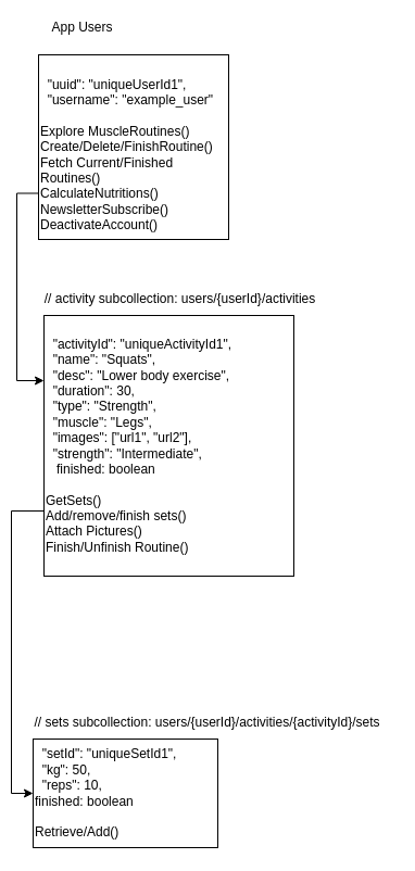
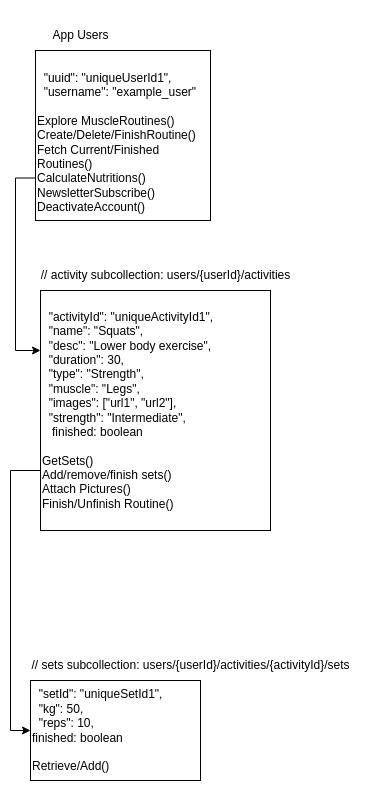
  <mxCell id="0" />
  <mxCell id="1" parent="0" />
  <mxCell id="2" style="edgeStyle=orthogonalEdgeStyle;rounded=0;orthogonalLoop=1;jettySize=auto;html=1;entryX=0;entryY=0.25;entryDx=0;entryDy=0;exitX=0;exitY=0.75;exitDx=0;exitDy=0;" edge="1" parent="1" source="3" target="6"><mxGeometry relative="1" as="geometry" /></mxCell>
  <mxCell id="3" value="&lt;div&gt;&lt;br&gt;&lt;/div&gt;&lt;div&gt;&amp;nbsp; &quot;uuid&quot;: &quot;uniqueUserId1&quot;,&lt;/div&gt;&lt;div&gt;&amp;nbsp; &quot;username&quot;: &quot;example_user&quot;&lt;br&gt;&lt;br&gt;Explore MuscleRoutines()&lt;/div&gt;&lt;div&gt;Create/Delete/FinishRoutine()&lt;br&gt;Fetch Current/Finished Routines()&lt;br&gt;CalculateNutritions()&lt;br&gt;NewsletterSubscribe()&lt;br&gt;DeactivateAccount()&lt;br&gt;&lt;/div&gt;" style="rounded=0;whiteSpace=wrap;html=1;align=left;" vertex="1" parent="1"><mxGeometry x="35" y="50" width="175" height="170" as="geometry" /></mxCell>
- <mxCell id="4" value="App Users" style="text;html=1;align=center;verticalAlign=middle;resizable=0;points=[];autosize=1;strokeColor=none;fillColor=none;" vertex="1" parent="1"><mxGeometry x="35" y="10" width="80" height="30" as="geometry" /></mxCell>
+ <mxCell id="4" value="App Users" style="text;html=1;align=center;verticalAlign=middle;resizable=0;points=[];autosize=1;strokeColor=none;fillColor=none;" vertex="1" parent="1"><mxGeometry x="40" y="20" width="80" height="30" as="geometry" /></mxCell>
  <mxCell id="5" style="edgeStyle=orthogonalEdgeStyle;rounded=0;orthogonalLoop=1;jettySize=auto;html=1;entryX=0;entryY=0.5;entryDx=0;entryDy=0;exitX=0;exitY=0.75;exitDx=0;exitDy=0;" edge="1" parent="1" source="6" target="8"><mxGeometry relative="1" as="geometry" /></mxCell>
  <mxCell id="6" value="&lt;div&gt;&amp;nbsp; &quot;activityId&quot;: &quot;uniqueActivityId1&quot;,&lt;/div&gt;&lt;div&gt;&amp;nbsp; &quot;name&quot;: &quot;Squats&quot;,&lt;/div&gt;&lt;div&gt;&amp;nbsp; &quot;desc&quot;: &quot;Lower body exercise&quot;,&lt;/div&gt;&lt;div&gt;&amp;nbsp; &quot;duration&quot;: 30,&lt;/div&gt;&lt;div&gt;&amp;nbsp; &quot;type&quot;: &quot;Strength&quot;,&lt;/div&gt;&lt;div&gt;&amp;nbsp; &quot;muscle&quot;: &quot;Legs&quot;,&lt;/div&gt;&lt;div&gt;&amp;nbsp; &quot;images&quot;: [&quot;url1&quot;, &quot;url2&quot;],&lt;/div&gt;&lt;div&gt;&amp;nbsp; &quot;strength&quot;: &quot;Intermediate&quot;,&lt;/div&gt;&lt;div&gt;&lt;span style=&quot;background-color: initial;&quot;&gt;&amp;nbsp; &amp;nbsp;finished: boolean&lt;/span&gt;&lt;/div&gt;&lt;div&gt;&lt;br&gt;GetSets()&lt;br&gt;Add/remove/finish sets()&lt;br style=&quot;border-color: var(--border-color);&quot;&gt;Attach Pictures()&lt;br&gt;Finish/Unfinish Routine()&lt;/div&gt;" style="rounded=0;whiteSpace=wrap;html=1;align=left;" vertex="1" parent="1"><mxGeometry x="40" y="290" width="230" height="240" as="geometry" /></mxCell>
  <mxCell id="7" value="// activity subcollection: users/{userId}/activities" style="text;html=1;align=center;verticalAlign=middle;resizable=0;points=[];autosize=1;strokeColor=none;fillColor=none;" vertex="1" parent="1"><mxGeometry x="30" y="260" width="270" height="30" as="geometry" /></mxCell>
  <mxCell id="8" value="&lt;div&gt;&amp;nbsp; &quot;setId&quot;: &quot;uniqueSetId1&quot;,&lt;/div&gt;&lt;div&gt;&amp;nbsp; &quot;kg&quot;: 50,&lt;/div&gt;&lt;div&gt;&amp;nbsp; &quot;reps&quot;: 10,&amp;nbsp;&lt;/div&gt;&lt;div style=&quot;&quot;&gt;finished: boolean&lt;br&gt;&lt;br&gt;Retrieve/Add()&lt;/div&gt;" style="rounded=0;whiteSpace=wrap;html=1;align=left;" vertex="1" parent="1"><mxGeometry x="30" y="680" width="170" height="100" as="geometry" /></mxCell>
  <mxCell id="9" value="// sets subcollection: users/{userId}/activities/{activityId}/sets" style="text;html=1;align=center;verticalAlign=middle;resizable=0;points=[];autosize=1;strokeColor=none;fillColor=none;" vertex="1" parent="1"><mxGeometry x="20" y="650" width="340" height="30" as="geometry" /></mxCell>
